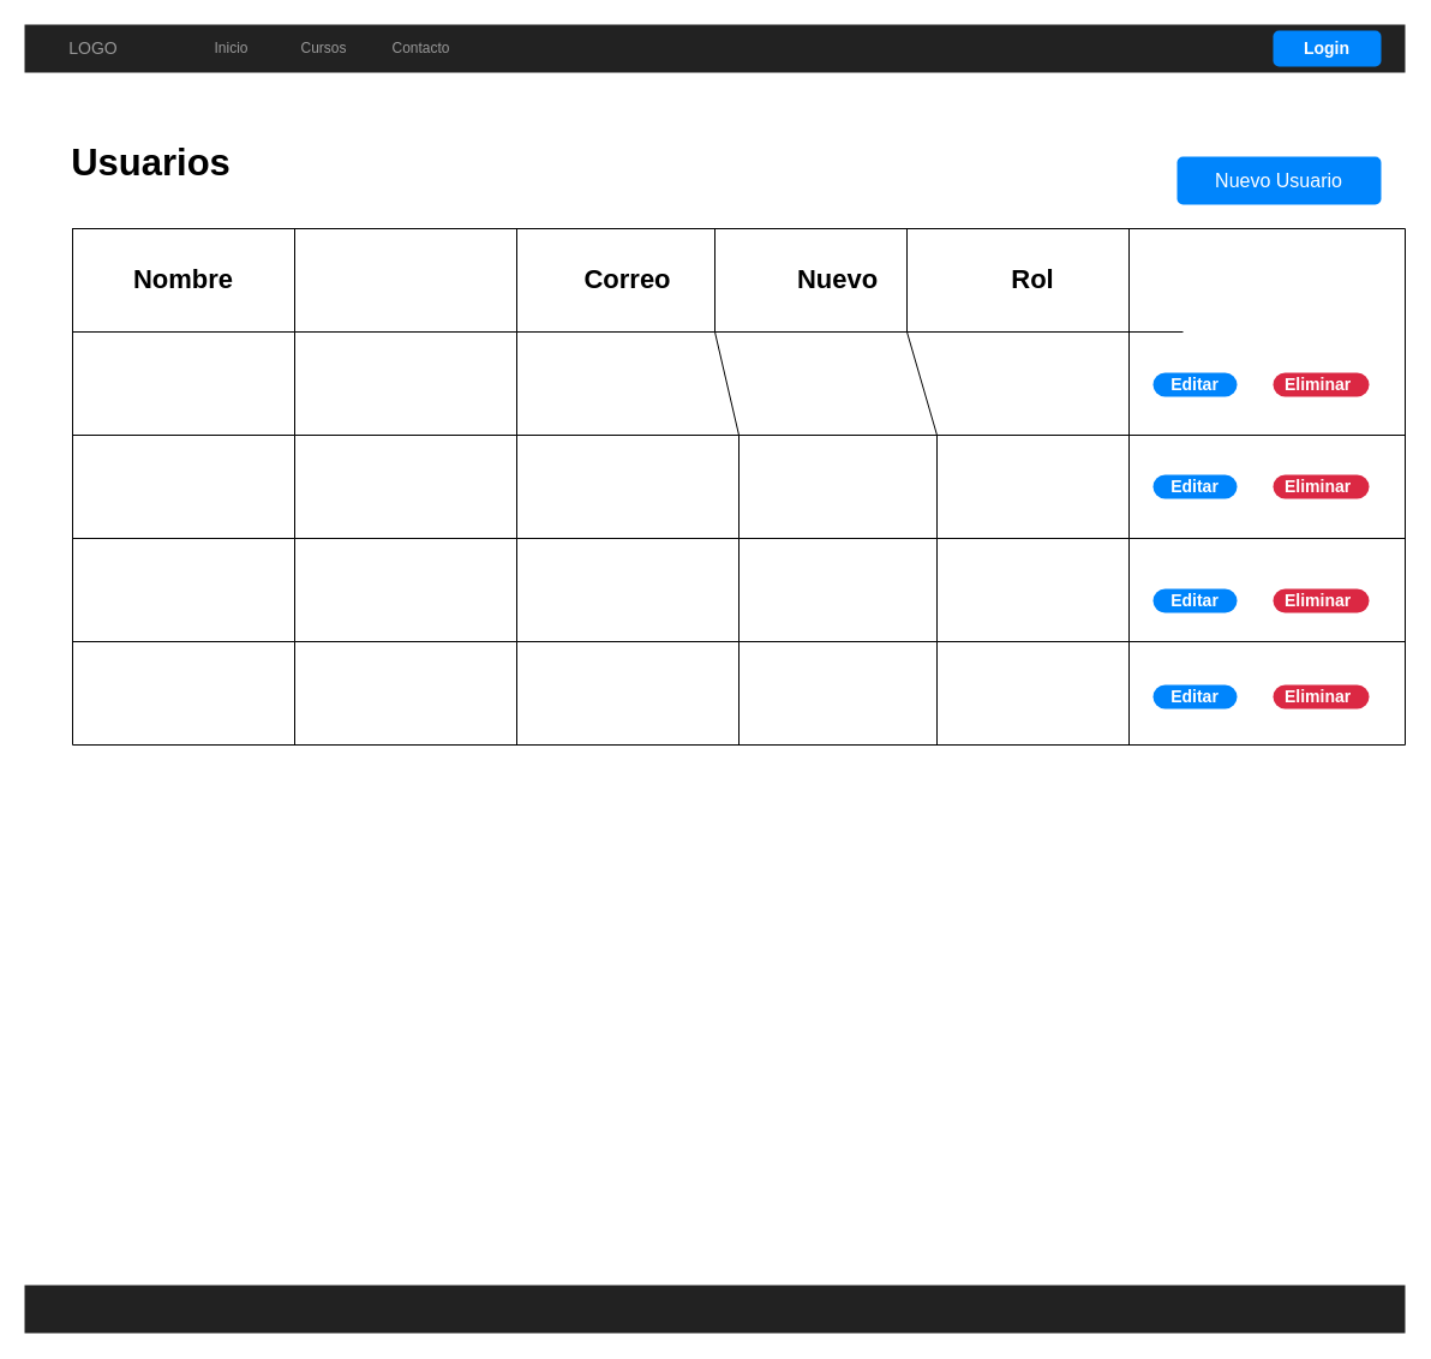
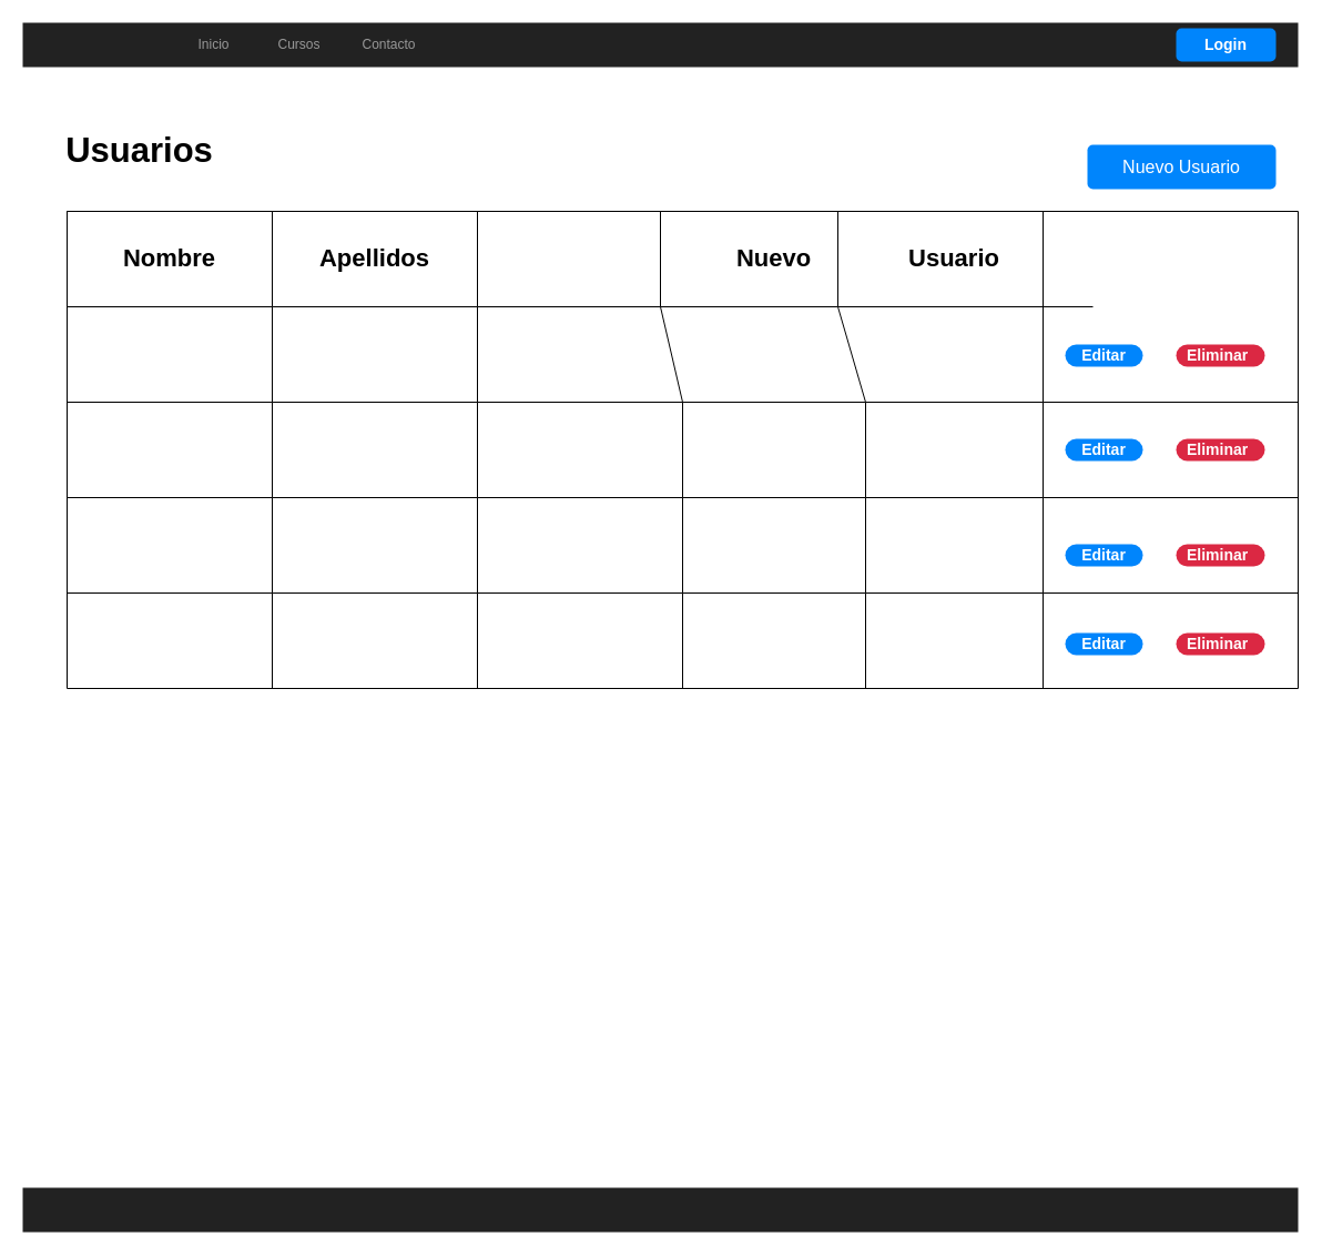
  <mxCell id="0" style=";html=1;" />
  <mxCell id="1" style=";html=1;" parent="0" />
  <mxCell id="2" value="" style="html=1;shadow=0;dashed=0;shape=mxgraph.bootstrap.rect;fillColor=#222222;strokeColor=none;whiteSpace=wrap;rounded=0;fontSize=12;fontColor=#000000;align=center;" parent="1" vertex="1"><mxGeometry x="20" y="20" width="1150" height="40" as="geometry" /></mxCell>
- <mxCell id="3" value="LOGO" style="html=1;shadow=0;dashed=0;fillColor=none;strokeColor=none;shape=mxgraph.bootstrap.rect;fontColor=#999999;fontSize=14;whiteSpace=wrap;" parent="2" vertex="1"><mxGeometry width="115" height="40" as="geometry" /></mxCell>
  <mxCell id="4" value="Inicio" style="html=1;shadow=0;dashed=0;fillColor=none;strokeColor=none;shape=mxgraph.bootstrap.rect;fontColor=#999999;whiteSpace=wrap;" parent="2" vertex="1"><mxGeometry x="115" width="115" height="40" as="geometry" /></mxCell>
  <mxCell id="5" value="Cursos" style="html=1;shadow=0;dashed=0;fillColor=none;strokeColor=none;shape=mxgraph.bootstrap.rect;fontColor=#999999;whiteSpace=wrap;" parent="2" vertex="1"><mxGeometry x="199.38" width="100.625" height="40" as="geometry" /></mxCell>
  <mxCell id="6" value="Contacto" style="html=1;shadow=0;dashed=0;fillColor=none;strokeColor=none;shape=mxgraph.bootstrap.rect;fontColor=#999999;whiteSpace=wrap;" parent="2" vertex="1"><mxGeometry x="280" width="100.625" height="40" as="geometry" /></mxCell>
  <mxCell id="7" value="&lt;div align=&quot;center&quot;&gt;Login&lt;/div&gt;" style="html=1;shadow=0;dashed=0;shape=mxgraph.bootstrap.rrect;rSize=5;strokeColor=none;strokeWidth=1;fillColor=#0085FC;fontColor=#FFFFFF;whiteSpace=wrap;align=center;verticalAlign=middle;spacingLeft=0;fontStyle=1;fontSize=14;spacing=5;" vertex="1" parent="2"><mxGeometry x="1040" y="5" width="90" height="30" as="geometry" /></mxCell>
  <mxCell id="8" value="" style="html=1;shadow=0;dashed=0;shape=mxgraph.bootstrap.rect;fillColor=#222222;strokeColor=none;whiteSpace=wrap;rounded=0;fontSize=12;fontColor=#000000;align=center;" vertex="1" parent="1"><mxGeometry x="20" y="1070" width="1150" height="40" as="geometry" /></mxCell>
  <mxCell id="9" value="&lt;font style=&quot;font-size: 31px&quot;&gt;&lt;b&gt;&lt;font style=&quot;font-size: 31px&quot;&gt;Usuarios&lt;/font&gt;&lt;/b&gt;&lt;/font&gt;" style="text;html=1;resizable=0;autosize=1;align=center;verticalAlign=middle;points=[];fillColor=none;strokeColor=none;rounded=0;" vertex="1" parent="1"><mxGeometry x="50" y="120" width="150" height="30" as="geometry" /></mxCell>
  <mxCell id="10" value="" style="shape=table;html=1;whiteSpace=wrap;startSize=0;container=1;collapsible=0;childLayout=tableLayout;" vertex="1" parent="1"><mxGeometry x="60" y="190" width="1110" height="430" as="geometry" /></mxCell>
  <mxCell id="11" value="" style="shape=partialRectangle;html=1;whiteSpace=wrap;collapsible=0;dropTarget=0;pointerEvents=0;fillColor=none;top=0;left=0;bottom=0;right=0;points=[[0,0.5],[1,0.5]];portConstraint=eastwest;" vertex="1" parent="10"><mxGeometry width="1110" height="86" as="geometry" /></mxCell>
  <mxCell id="12" value="&lt;font size=&quot;1&quot;&gt;&lt;b style=&quot;font-size: 22px&quot;&gt;Nombre&lt;/b&gt;&lt;/font&gt;" style="shape=partialRectangle;html=1;whiteSpace=wrap;connectable=0;overflow=hidden;fillColor=none;top=0;left=0;bottom=0;right=0;" vertex="1" parent="11"><mxGeometry width="185" height="86" as="geometry" /></mxCell>
- <mxCell id="14" value="&lt;font size=&quot;1&quot;&gt;&lt;b style=&quot;font-size: 22px&quot;&gt;Correo&lt;/b&gt;&lt;/font&gt;" style="shape=partialRectangle;html=1;whiteSpace=wrap;connectable=0;overflow=hidden;fillColor=none;top=0;left=0;bottom=0;right=0;" vertex="1" parent="11"><mxGeometry x="370" width="185" height="86" as="geometry" /></mxCell>
+ <mxCell id="13" value="&lt;font style=&quot;font-size: 22px&quot;&gt;&lt;b&gt;Apellidos&lt;/b&gt;&lt;/font&gt;" style="shape=partialRectangle;html=1;whiteSpace=wrap;connectable=0;overflow=hidden;fillColor=none;top=0;left=0;bottom=0;right=0;" vertex="1" parent="11"><mxGeometry x="185" width="185" height="86" as="geometry" /></mxCell>
  <mxCell id="15" value="&lt;font size=&quot;1&quot;&gt;&lt;b style=&quot;font-size: 22px&quot;&gt;Nuevo&lt;/b&gt;&lt;/font&gt;" style="shape=partialRectangle;html=1;whiteSpace=wrap;connectable=0;overflow=hidden;fillColor=none;top=0;left=0;bottom=0;right=0;" vertex="1" parent="11"><mxGeometry x="555" width="165" height="86" as="geometry" /></mxCell>
- <mxCell id="16" value="&lt;font size=&quot;1&quot;&gt;&lt;b style=&quot;font-size: 22px&quot;&gt;Rol&lt;/b&gt;&lt;/font&gt;" style="shape=partialRectangle;html=1;whiteSpace=wrap;connectable=0;overflow=hidden;fillColor=none;top=0;left=0;bottom=0;right=0;" vertex="1" parent="11"><mxGeometry x="720" width="160" height="86" as="geometry" /></mxCell>
+ <mxCell id="16" value="&lt;font size=&quot;1&quot;&gt;&lt;b style=&quot;font-size: 22px&quot;&gt;Usuario&lt;/b&gt;&lt;/font&gt;" style="shape=partialRectangle;html=1;whiteSpace=wrap;connectable=0;overflow=hidden;fillColor=none;top=0;left=0;bottom=0;right=0;" vertex="1" parent="11"><mxGeometry x="720" width="160" height="86" as="geometry" /></mxCell>
  <mxCell id="17" value="" style="shape=partialRectangle;html=1;whiteSpace=wrap;connectable=0;overflow=hidden;fillColor=none;top=0;left=0;bottom=0;right=0;" vertex="1" parent="11"><mxGeometry x="880" width="230" height="86" as="geometry" /></mxCell>
  <mxCell id="18" value="" style="shape=partialRectangle;html=1;whiteSpace=wrap;collapsible=0;dropTarget=0;pointerEvents=0;fillColor=none;top=0;left=0;bottom=0;right=0;points=[[0,0.5],[1,0.5]];portConstraint=eastwest;" vertex="1" parent="10"><mxGeometry y="86" width="1110" height="86" as="geometry" /></mxCell>
  <mxCell id="19" value="" style="shape=partialRectangle;html=1;whiteSpace=wrap;connectable=0;overflow=hidden;fillColor=none;top=0;left=0;bottom=0;right=0;" vertex="1" parent="18"><mxGeometry width="185" height="86" as="geometry" /></mxCell>
  <mxCell id="20" value="" style="shape=partialRectangle;html=1;whiteSpace=wrap;connectable=0;overflow=hidden;fillColor=none;top=0;left=0;bottom=0;right=0;" vertex="1" parent="18"><mxGeometry x="185" width="185" height="86" as="geometry" /></mxCell>
  <mxCell id="21" value="" style="shape=partialRectangle;html=1;whiteSpace=wrap;connectable=0;overflow=hidden;fillColor=none;top=0;left=0;bottom=0;right=0;" vertex="1" parent="18"><mxGeometry x="370" width="185" height="86" as="geometry" /></mxCell>
  <mxCell id="22" value="" style="shape=partialRectangle;html=1;whiteSpace=wrap;connectable=0;overflow=hidden;fillColor=none;top=0;left=0;bottom=0;right=0;" vertex="1" parent="18"><mxGeometry x="555" width="165" height="86" as="geometry" /></mxCell>
  <mxCell id="23" value="" style="shape=partialRectangle;html=1;whiteSpace=wrap;connectable=0;overflow=hidden;fillColor=none;top=0;left=0;bottom=0;right=0;" vertex="1" parent="18"><mxGeometry x="720" width="160" height="86" as="geometry" /></mxCell>
  <mxCell id="24" value="" style="shape=partialRectangle;html=1;whiteSpace=wrap;connectable=0;overflow=hidden;fillColor=none;top=0;left=0;bottom=0;right=0;" vertex="1" parent="18"><mxGeometry x="880" width="230" height="86" as="geometry" /></mxCell>
  <mxCell id="25" value="" style="shape=partialRectangle;html=1;whiteSpace=wrap;collapsible=0;dropTarget=0;pointerEvents=0;fillColor=none;top=0;left=0;bottom=0;right=0;points=[[0,0.5],[1,0.5]];portConstraint=eastwest;" vertex="1" parent="10"><mxGeometry y="172" width="1110" height="86" as="geometry" /></mxCell>
  <mxCell id="26" value="" style="shape=partialRectangle;html=1;whiteSpace=wrap;connectable=0;overflow=hidden;fillColor=none;top=0;left=0;bottom=0;right=0;" vertex="1" parent="25"><mxGeometry width="185" height="86" as="geometry" /></mxCell>
  <mxCell id="27" value="" style="shape=partialRectangle;html=1;whiteSpace=wrap;connectable=0;overflow=hidden;fillColor=none;top=0;left=0;bottom=0;right=0;" vertex="1" parent="25"><mxGeometry x="185" width="185" height="86" as="geometry" /></mxCell>
  <mxCell id="28" value="" style="shape=partialRectangle;html=1;whiteSpace=wrap;connectable=0;overflow=hidden;fillColor=none;top=0;left=0;bottom=0;right=0;" vertex="1" parent="25"><mxGeometry x="370" width="185" height="86" as="geometry" /></mxCell>
  <mxCell id="29" value="" style="shape=partialRectangle;html=1;whiteSpace=wrap;connectable=0;overflow=hidden;fillColor=none;top=0;left=0;bottom=0;right=0;" vertex="1" parent="25"><mxGeometry x="555" width="165" height="86" as="geometry" /></mxCell>
  <mxCell id="30" value="" style="shape=partialRectangle;html=1;whiteSpace=wrap;connectable=0;overflow=hidden;fillColor=none;top=0;left=0;bottom=0;right=0;" vertex="1" parent="25"><mxGeometry x="720" width="160" height="86" as="geometry" /></mxCell>
  <mxCell id="31" value="" style="shape=partialRectangle;html=1;whiteSpace=wrap;connectable=0;overflow=hidden;fillColor=none;top=0;left=0;bottom=0;right=0;" vertex="1" parent="25"><mxGeometry x="880" width="230" height="86" as="geometry" /></mxCell>
  <mxCell id="32" value="" style="shape=partialRectangle;html=1;whiteSpace=wrap;collapsible=0;dropTarget=0;pointerEvents=0;fillColor=none;top=0;left=0;bottom=0;right=0;points=[[0,0.5],[1,0.5]];portConstraint=eastwest;" vertex="1" parent="10"><mxGeometry y="258" width="1110" height="86" as="geometry" /></mxCell>
  <mxCell id="33" value="" style="shape=partialRectangle;html=1;whiteSpace=wrap;connectable=0;overflow=hidden;fillColor=none;top=0;left=0;bottom=0;right=0;" vertex="1" parent="32"><mxGeometry width="185" height="86" as="geometry" /></mxCell>
  <mxCell id="34" value="" style="shape=partialRectangle;html=1;whiteSpace=wrap;connectable=0;overflow=hidden;fillColor=none;top=0;left=0;bottom=0;right=0;" vertex="1" parent="32"><mxGeometry x="185" width="185" height="86" as="geometry" /></mxCell>
  <mxCell id="35" value="" style="shape=partialRectangle;html=1;whiteSpace=wrap;connectable=0;overflow=hidden;fillColor=none;top=0;left=0;bottom=0;right=0;" vertex="1" parent="32"><mxGeometry x="370" width="185" height="86" as="geometry" /></mxCell>
  <mxCell id="36" value="" style="shape=partialRectangle;html=1;whiteSpace=wrap;connectable=0;overflow=hidden;fillColor=none;top=0;left=0;bottom=0;right=0;" vertex="1" parent="32"><mxGeometry x="555" width="165" height="86" as="geometry" /></mxCell>
  <mxCell id="37" value="" style="shape=partialRectangle;html=1;whiteSpace=wrap;connectable=0;overflow=hidden;fillColor=none;top=0;left=0;bottom=0;right=0;" vertex="1" parent="32"><mxGeometry x="720" width="160" height="86" as="geometry" /></mxCell>
  <mxCell id="38" value="" style="shape=partialRectangle;html=1;whiteSpace=wrap;connectable=0;overflow=hidden;fillColor=none;top=0;left=0;bottom=0;right=0;" vertex="1" parent="32"><mxGeometry x="880" width="230" height="86" as="geometry" /></mxCell>
  <mxCell id="39" value="" style="shape=partialRectangle;html=1;whiteSpace=wrap;collapsible=0;dropTarget=0;pointerEvents=0;fillColor=none;top=0;left=0;bottom=0;right=0;points=[[0,0.5],[1,0.5]];portConstraint=eastwest;" vertex="1" parent="10"><mxGeometry y="344" width="1110" height="86" as="geometry" /></mxCell>
  <mxCell id="40" value="" style="shape=partialRectangle;html=1;whiteSpace=wrap;connectable=0;overflow=hidden;fillColor=none;top=0;left=0;bottom=0;right=0;" vertex="1" parent="39"><mxGeometry width="185" height="86" as="geometry" /></mxCell>
  <mxCell id="41" value="" style="shape=partialRectangle;html=1;whiteSpace=wrap;connectable=0;overflow=hidden;fillColor=none;top=0;left=0;bottom=0;right=0;" vertex="1" parent="39"><mxGeometry x="185" width="185" height="86" as="geometry" /></mxCell>
  <mxCell id="42" value="" style="shape=partialRectangle;html=1;whiteSpace=wrap;connectable=0;overflow=hidden;fillColor=none;top=0;left=0;bottom=0;right=0;" vertex="1" parent="39"><mxGeometry x="370" width="185" height="86" as="geometry" /></mxCell>
  <mxCell id="43" value="" style="shape=partialRectangle;html=1;whiteSpace=wrap;connectable=0;overflow=hidden;fillColor=none;top=0;left=0;bottom=0;right=0;" vertex="1" parent="39"><mxGeometry x="555" width="165" height="86" as="geometry" /></mxCell>
  <mxCell id="44" value="" style="shape=partialRectangle;html=1;whiteSpace=wrap;connectable=0;overflow=hidden;fillColor=none;top=0;left=0;bottom=0;right=0;" vertex="1" parent="39"><mxGeometry x="720" width="160" height="86" as="geometry" /></mxCell>
  <mxCell id="45" value="" style="shape=partialRectangle;html=1;whiteSpace=wrap;connectable=0;overflow=hidden;fillColor=none;top=0;left=0;bottom=0;right=0;" vertex="1" parent="39"><mxGeometry x="880" width="230" height="86" as="geometry" /></mxCell>
  <mxCell id="46" value="&lt;div align=&quot;center&quot;&gt;Editar&lt;/div&gt;" style="rounded=1;whiteSpace=wrap;html=1;arcSize=50;strokeColor=none;strokeWidth=1;fillColor=#0085FC;fontColor=#FFFFFF;whiteSpace=wrap;align=center;verticalAlign=middle;spacingLeft=0;fontStyle=1;fontSize=14;spacing=10;" vertex="1" parent="1"><mxGeometry x="960" y="310" width="70" height="20" as="geometry" /></mxCell>
  <mxCell id="47" value="Eliminar" style="rounded=1;whiteSpace=wrap;html=1;arcSize=50;strokeColor=none;strokeWidth=1;fillColor=#DB2843;fontColor=#FFFFFF;whiteSpace=wrap;align=left;verticalAlign=middle;spacingLeft=0;fontStyle=1;fontSize=14;spacing=10;" vertex="1" parent="1"><mxGeometry x="1060" y="310" width="80" height="20" as="geometry" /></mxCell>
  <mxCell id="48" value="&lt;div align=&quot;center&quot;&gt;Editar&lt;/div&gt;" style="rounded=1;whiteSpace=wrap;html=1;arcSize=50;strokeColor=none;strokeWidth=1;fillColor=#0085FC;fontColor=#FFFFFF;whiteSpace=wrap;align=center;verticalAlign=middle;spacingLeft=0;fontStyle=1;fontSize=14;spacing=10;" vertex="1" parent="1"><mxGeometry x="960" y="395" width="70" height="20" as="geometry" /></mxCell>
  <mxCell id="49" value="Eliminar" style="rounded=1;whiteSpace=wrap;html=1;arcSize=50;strokeColor=none;strokeWidth=1;fillColor=#DB2843;fontColor=#FFFFFF;whiteSpace=wrap;align=left;verticalAlign=middle;spacingLeft=0;fontStyle=1;fontSize=14;spacing=10;" vertex="1" parent="1"><mxGeometry x="1060" y="395" width="80" height="20" as="geometry" /></mxCell>
  <mxCell id="50" value="&lt;div align=&quot;center&quot;&gt;Editar&lt;/div&gt;" style="rounded=1;whiteSpace=wrap;html=1;arcSize=50;strokeColor=none;strokeWidth=1;fillColor=#0085FC;fontColor=#FFFFFF;whiteSpace=wrap;align=center;verticalAlign=middle;spacingLeft=0;fontStyle=1;fontSize=14;spacing=10;" vertex="1" parent="1"><mxGeometry x="960" y="490" width="70" height="20" as="geometry" /></mxCell>
  <mxCell id="51" value="Eliminar" style="rounded=1;whiteSpace=wrap;html=1;arcSize=50;strokeColor=none;strokeWidth=1;fillColor=#DB2843;fontColor=#FFFFFF;whiteSpace=wrap;align=left;verticalAlign=middle;spacingLeft=0;fontStyle=1;fontSize=14;spacing=10;" vertex="1" parent="1"><mxGeometry x="1060" y="490" width="80" height="20" as="geometry" /></mxCell>
  <mxCell id="52" value="&lt;div align=&quot;center&quot;&gt;Editar&lt;/div&gt;" style="rounded=1;whiteSpace=wrap;html=1;arcSize=50;strokeColor=none;strokeWidth=1;fillColor=#0085FC;fontColor=#FFFFFF;whiteSpace=wrap;align=center;verticalAlign=middle;spacingLeft=0;fontStyle=1;fontSize=14;spacing=10;" vertex="1" parent="1"><mxGeometry x="960" y="570" width="70" height="20" as="geometry" /></mxCell>
  <mxCell id="53" value="Eliminar" style="rounded=1;whiteSpace=wrap;html=1;arcSize=50;strokeColor=none;strokeWidth=1;fillColor=#DB2843;fontColor=#FFFFFF;whiteSpace=wrap;align=left;verticalAlign=middle;spacingLeft=0;fontStyle=1;fontSize=14;spacing=10;" vertex="1" parent="1"><mxGeometry x="1060" y="570" width="80" height="20" as="geometry" /></mxCell>
  <mxCell id="54" value="Nuevo Usuario" style="html=1;shadow=0;dashed=0;shape=mxgraph.bootstrap.rrect;rSize=5;strokeColor=none;strokeWidth=1;fillColor=#0085FC;fontColor=#FFFFFF;whiteSpace=wrap;align=center;verticalAlign=middle;spacingLeft=0;fontStyle=0;fontSize=16;spacing=5;" vertex="1" parent="1"><mxGeometry x="980" y="130" width="170" height="40" as="geometry" /></mxCell>
